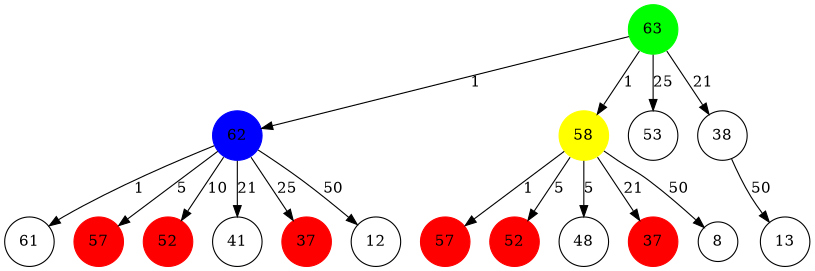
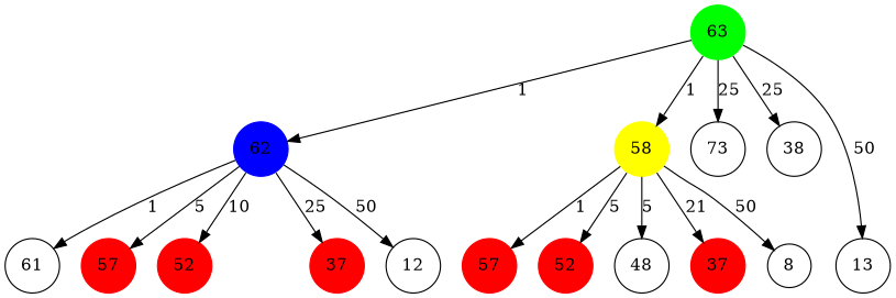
  digraph {
    compound=true
    fontname=Helvetica
    node [shape=circle style=filled]
    n1 [color=green label=63]
    n2 [color=blue label=62]
    n3 [color=yellow label=58]
-   n4 [label=53 style=""]
+   n4 [label=73 style=""]
    n5 [label=38 style=""]
    n6 [label=13 style=""]
    n7 [label=61 style=""]
    n8 [color=red label=57]
    n9 [color=red label=52]
-   n10 [label=41 style=""]
    n11 [color=red label=37]
    n12 [label=12 style=""]
    n13 [color=red label=57]
    n14 [color=red label=52]
    n15 [label=48 style=""]
    n16 [color=red label=37]
    n17 [label=8 style=""]
    n1 -> n2 [label=1]
    n1 -> n3 [label=1]
    n1 -> n4 [label=25]
-   n1 -> n5 [label=21]
-   n5 -> n6 [label=50]
+   n1 -> n5 [label=25]
+   n1 -> n6 [label=50]
    n2 -> n7 [label=1]
    n2 -> n8 [label=5]
    n2 -> n9 [label=10]
-   n2 -> n10 [label=21]
    n2 -> n11 [label=25]
    n2 -> n12 [label=50]
    n3 -> n13 [label=1]
    n3 -> n14 [label=5]
    n3 -> n15 [label=5]
    n3 -> n16 [label=21]
    n3 -> n17 [label=50]
  }
